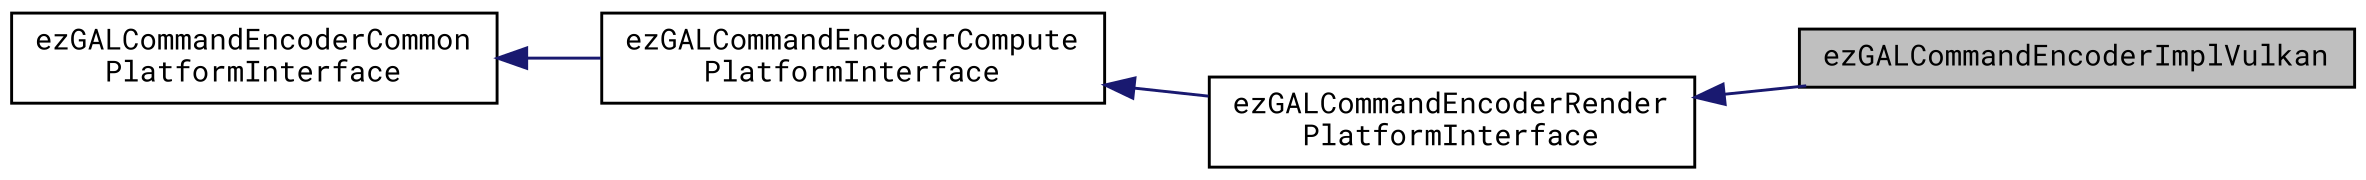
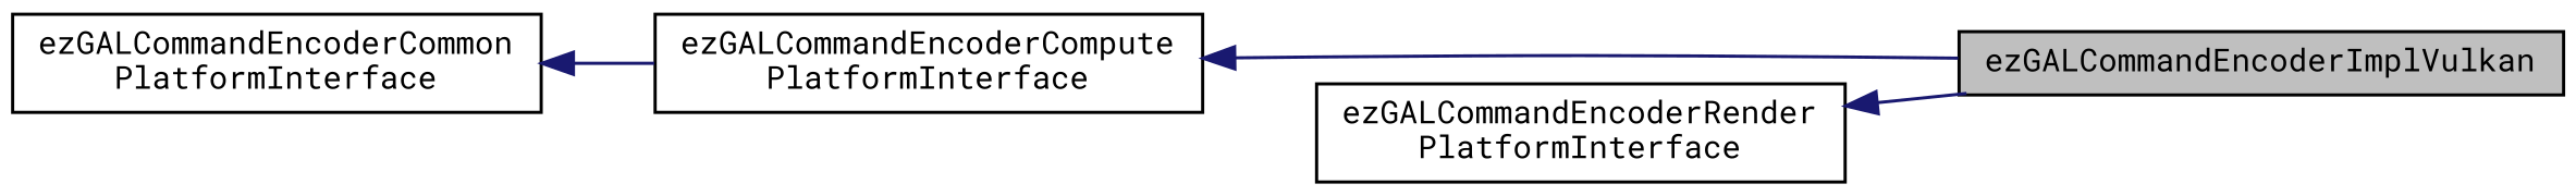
  digraph {
    fontname="Roboto Mono"
    rankdir=LR
    node [color=black fillcolor=white fontname="Roboto Mono" fontsize=10 shape=record style=filled]
    edge [color=midnightblue dir=back fontname="Roboto Mono" fontsize=10 labelfontname=Helvetica labelfontsize=10 style=solid]
    n1 [fillcolor=grey75 fontcolor=black height=0.2 label=ezGALCommandEncoderImplVulkan width=0.4]
    n2 [height=0.2 label="ezGALCommandEncoderCommon\lPlatformInterface" width=0.4]
    n3 [height=0.2 label="ezGALCommandEncoderCompute\lPlatformInterface" width=0.4]
    n4 [height=0.2 label="ezGALCommandEncoderRender\lPlatformInterface" width=0.4]
    n2 -> n3
-   n3 -> n4
+   n3 -> n1
    n4 -> n1
  }
